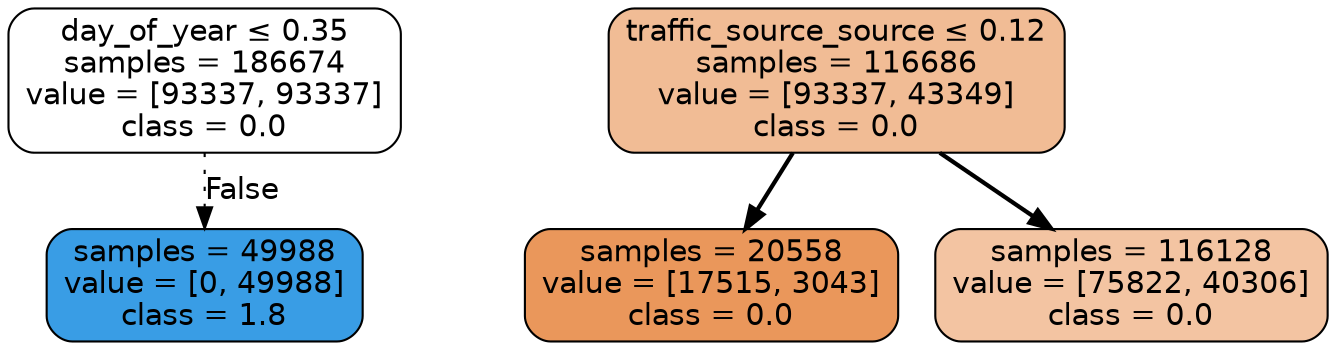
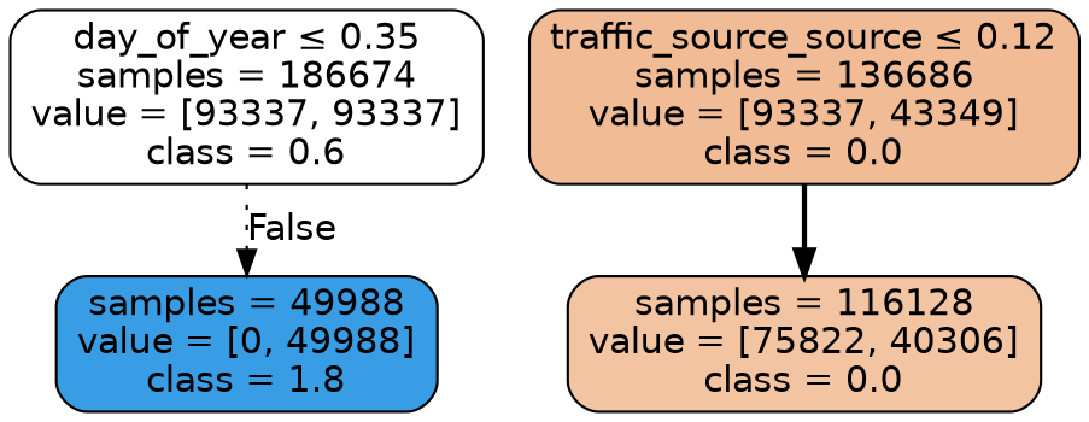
  digraph {
    node [color=black fontname=helvetica shape=box style="filled, rounded"]
    edge [fontname=helvetica style=bold]
-   n1 [fillcolor="#ffffff" label=<day_of_year &le; 0.35<br/>samples = 186674<br/>value = [93337, 93337]<br/>class = 0.0>]
+   n1 [fillcolor="#ffffff" label=<day_of_year &le; 0.35<br/>samples = 186674<br/>value = [93337, 93337]<br/>class = 0.6>]
    n2 [fillcolor="#399de5" label=<samples = 49988<br/>value = [0, 49988]<br/>class = 1.8>]
-   n3 [fillcolor="#f1bc95" label=<traffic_source_source &le; 0.12<br/>samples = 116686<br/>value = [93337, 43349]<br/>class = 0.0>]
-   n4 [fillcolor="#ea975b" label=<samples = 20558<br/>value = [17515, 3043]<br/>class = 0.0>]
+   n3 [fillcolor="#f1bc95" label=<traffic_source_source &le; 0.12<br/>samples = 136686<br/>value = [93337, 43349]<br/>class = 0.0>]
    n5 [fillcolor="#f3c4a2" label=<samples = 116128<br/>value = [75822, 40306]<br/>class = 0.0>]
    n1 -> n2 [headlabel=False labelangle=-45 labeldistance=2.5 style=dotted]
-   n3 -> n4
    n3 -> n5
  }
